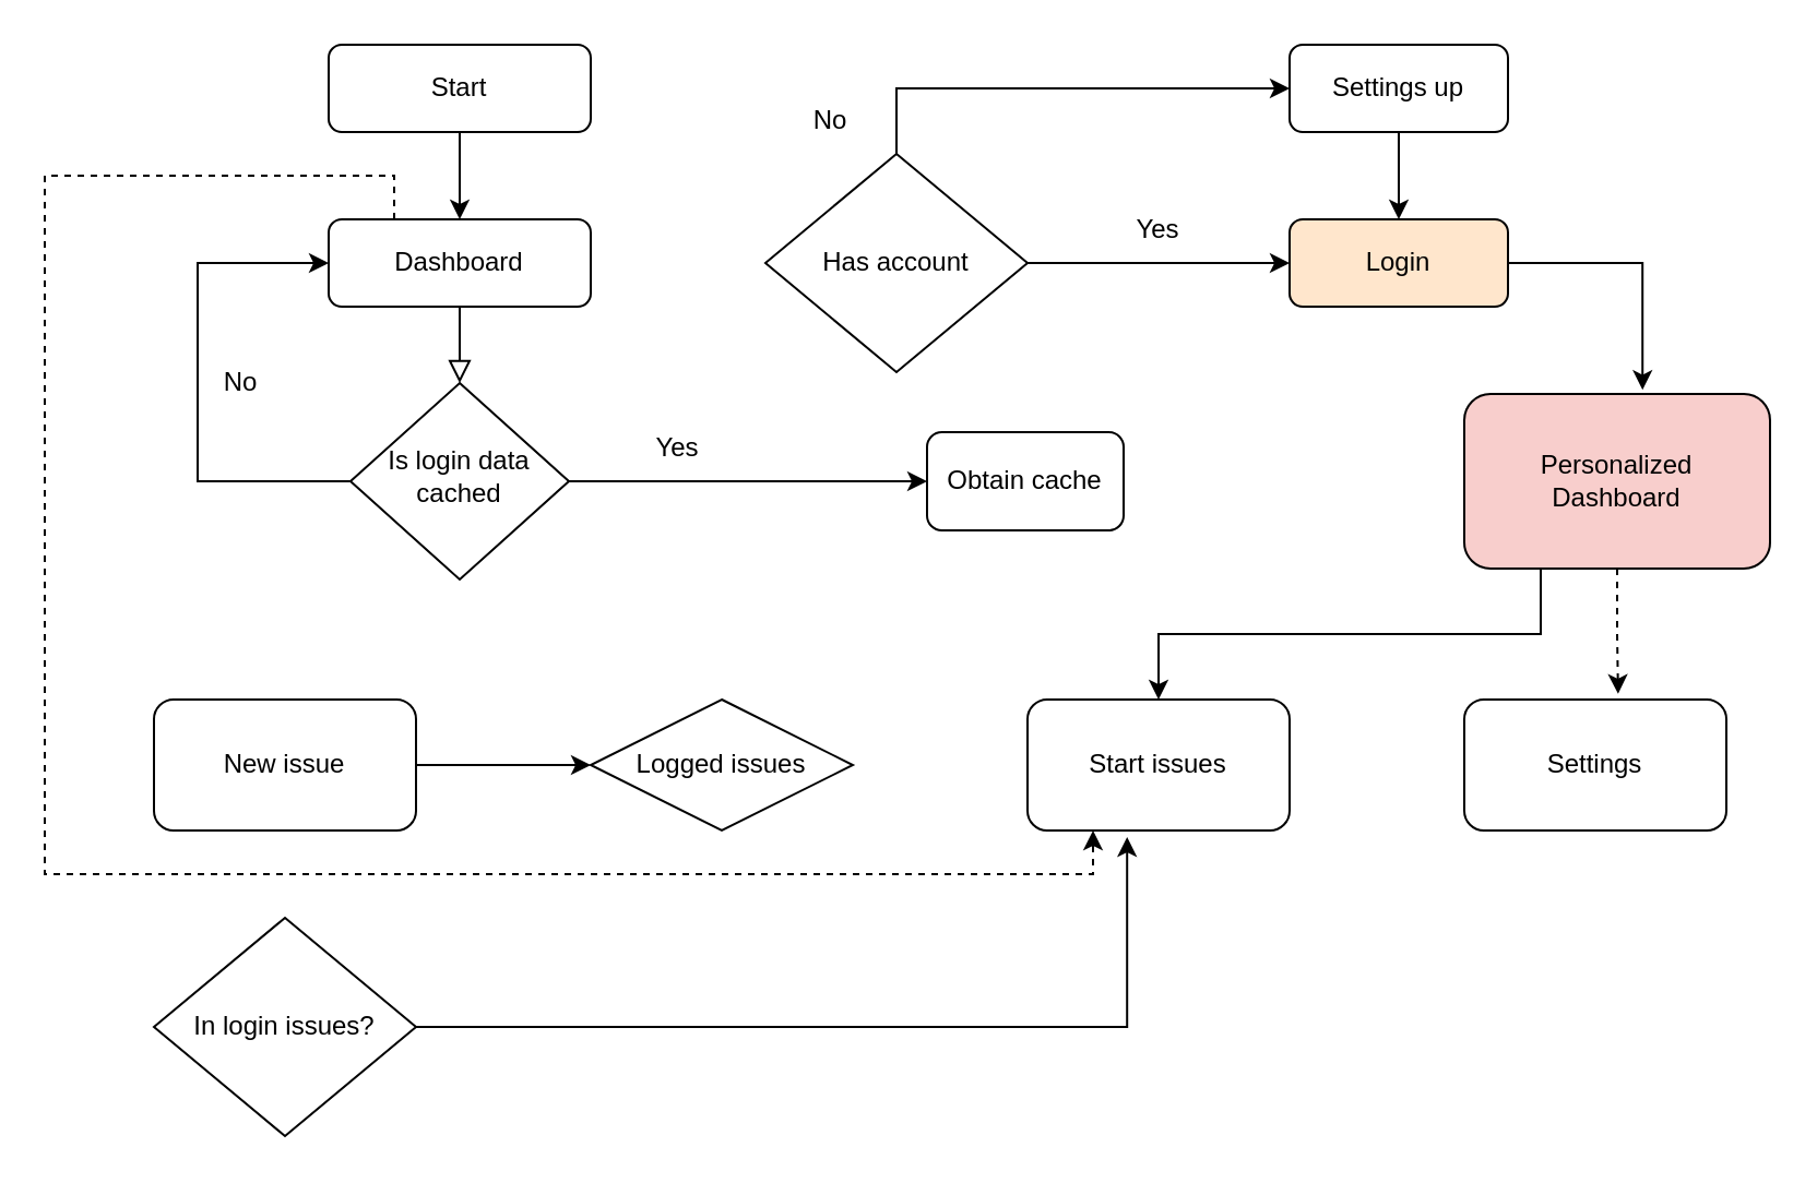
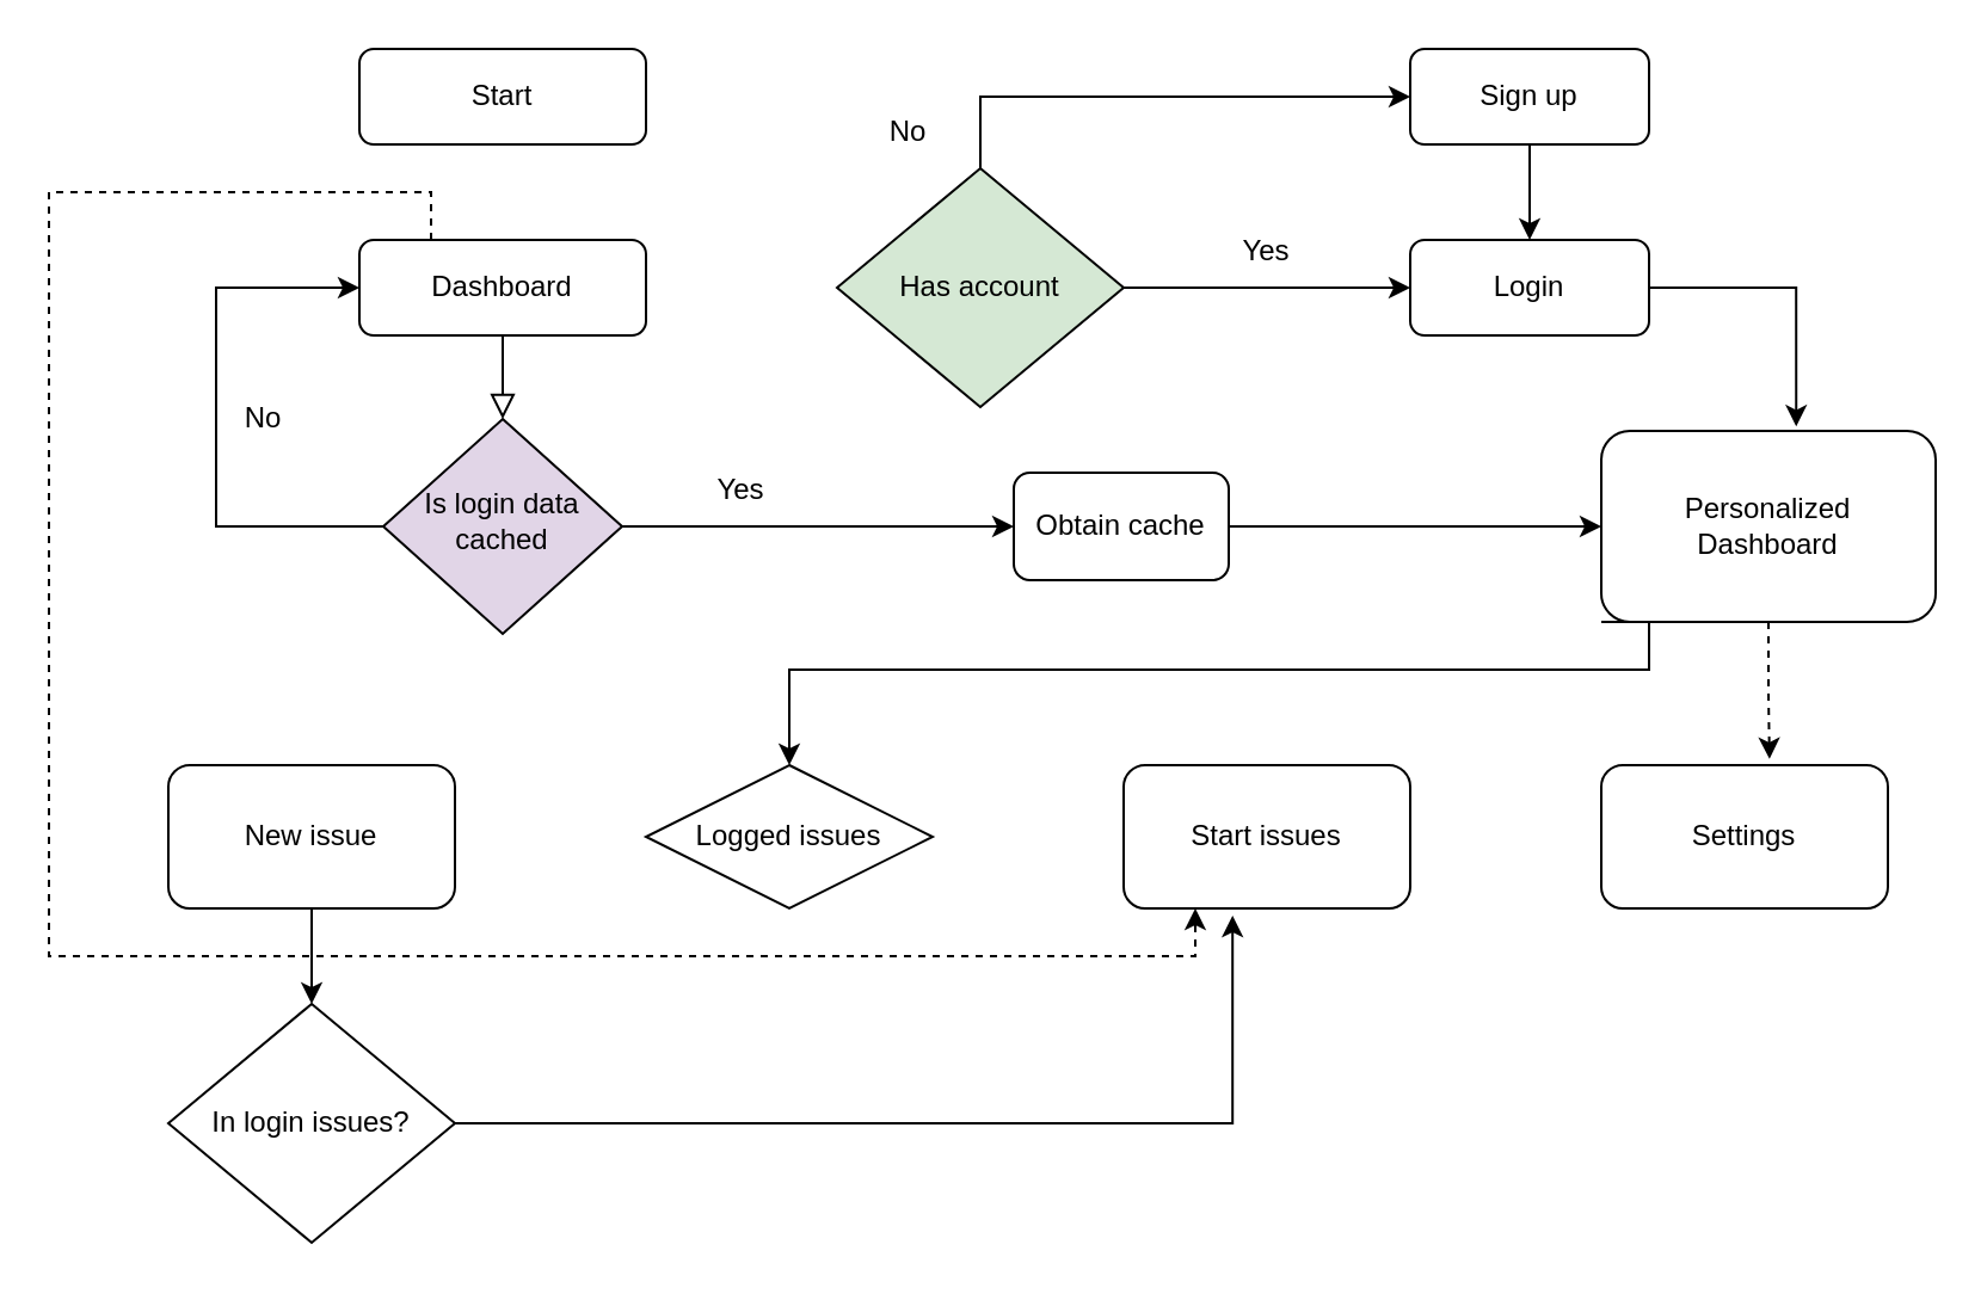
  <mxCell id="0" />
  <mxCell id="1" parent="0" />
  <mxCell id="2" value="" style="rounded=0;html=1;jettySize=auto;orthogonalLoop=1;fontSize=11;endArrow=block;endFill=0;endSize=8;strokeWidth=1;shadow=0;labelBackgroundColor=none;edgeStyle=orthogonalEdgeStyle;" parent="1" source="4" target="7" edge="1"><mxGeometry relative="1" as="geometry" /></mxCell>
  <mxCell id="3" style="edgeStyle=orthogonalEdgeStyle;rounded=0;orthogonalLoop=1;jettySize=auto;html=1;exitX=0.25;exitY=0;exitDx=0;exitDy=0;entryX=0.25;entryY=1;entryDx=0;entryDy=0;dashed=1;" parent="1" source="4" target="29" edge="1"><mxGeometry relative="1" as="geometry"><Array as="points"><mxPoint x="180" y="80" /><mxPoint x="20" y="80" /><mxPoint x="20" y="400" /><mxPoint x="500" y="400" /></Array></mxGeometry></mxCell>
  <mxCell id="4" value="Dashboard" style="rounded=1;whiteSpace=wrap;html=1;fontSize=12;glass=0;strokeWidth=1;shadow=0;" parent="1" vertex="1"><mxGeometry x="150" y="100" width="120" height="40" as="geometry" /></mxCell>
  <mxCell id="5" style="edgeStyle=orthogonalEdgeStyle;rounded=0;orthogonalLoop=1;jettySize=auto;html=1;entryX=0;entryY=0.5;entryDx=0;entryDy=0;" parent="1" source="7" target="4" edge="1"><mxGeometry relative="1" as="geometry"><Array as="points"><mxPoint x="90" y="220" /><mxPoint x="90" y="120" /></Array></mxGeometry></mxCell>
  <mxCell id="6" style="edgeStyle=orthogonalEdgeStyle;rounded=0;orthogonalLoop=1;jettySize=auto;html=1;exitX=1;exitY=0.5;exitDx=0;exitDy=0;entryX=0;entryY=0.5;entryDx=0;entryDy=0;" parent="1" source="7" target="23" edge="1"><mxGeometry relative="1" as="geometry" /></mxCell>
- <mxCell id="7" value="Is login data cached" style="rhombus;whiteSpace=wrap;html=1;shadow=0;fontFamily=Helvetica;fontSize=12;align=center;strokeWidth=1;spacing=6;spacingTop=-4;" parent="1" vertex="1"><mxGeometry x="160" y="175" width="100" height="90" as="geometry" /></mxCell>
- <mxCell id="8" style="edgeStyle=orthogonalEdgeStyle;rounded=0;orthogonalLoop=1;jettySize=auto;html=1;entryX=0.5;entryY=0;entryDx=0;entryDy=0;" parent="1" source="9" target="4" edge="1"><mxGeometry relative="1" as="geometry" /></mxCell>
+ <mxCell id="7" value="Is login data cached" style="rhombus;whiteSpace=wrap;html=1;shadow=0;fontFamily=Helvetica;fontSize=12;align=center;strokeWidth=1;spacing=6;spacingTop=-4;fillColor=#e1d5e7;" parent="1" vertex="1"><mxGeometry x="160" y="175" width="100" height="90" as="geometry" /></mxCell>
  <mxCell id="9" value="Start" style="rounded=1;whiteSpace=wrap;html=1;fontSize=12;glass=0;strokeWidth=1;shadow=0;" parent="1" vertex="1"><mxGeometry x="150" width="120" height="40" as="geometry" y="20" /></mxCell>
- <mxCell id="10" value="Login" style="rounded=1;whiteSpace=wrap;html=1;fillColor=#ffe6cc;" parent="1" vertex="1"><mxGeometry x="590" y="100" width="100" height="40" as="geometry" /></mxCell>
+ <mxCell id="10" value="Login" style="rounded=1;whiteSpace=wrap;html=1;" parent="1" vertex="1"><mxGeometry x="590" y="100" width="100" height="40" as="geometry" /></mxCell>
  <mxCell id="11" style="edgeStyle=orthogonalEdgeStyle;rounded=0;orthogonalLoop=1;jettySize=auto;html=1;entryX=0;entryY=0.5;entryDx=0;entryDy=0;" parent="1" source="13" target="10" edge="1"><mxGeometry relative="1" as="geometry" /></mxCell>
  <mxCell id="12" style="edgeStyle=orthogonalEdgeStyle;rounded=0;orthogonalLoop=1;jettySize=auto;html=1;entryX=0;entryY=0.5;entryDx=0;entryDy=0;" parent="1" source="13" target="16" edge="1"><mxGeometry relative="1" as="geometry"><Array as="points"><mxPoint x="410" y="40" /></Array></mxGeometry></mxCell>
- <mxCell id="13" value="Has account" style="rhombus;whiteSpace=wrap;html=1;" parent="1" vertex="1"><mxGeometry x="350" y="70" width="120" height="100" as="geometry" /></mxCell>
+ <mxCell id="13" value="Has account" style="rhombus;whiteSpace=wrap;html=1;fillColor=#d5e8d4;" parent="1" vertex="1"><mxGeometry x="350" y="70" width="120" height="100" as="geometry" /></mxCell>
  <mxCell id="14" value="Yes" style="text;html=1;align=center;verticalAlign=middle;whiteSpace=wrap;rounded=0;" parent="1" vertex="1"><mxGeometry x="500" y="90" width="60" height="30" as="geometry" /></mxCell>
  <mxCell id="15" style="edgeStyle=orthogonalEdgeStyle;rounded=0;orthogonalLoop=1;jettySize=auto;html=1;entryX=0.5;entryY=0;entryDx=0;entryDy=0;" parent="1" source="16" target="10" edge="1"><mxGeometry relative="1" as="geometry" /></mxCell>
- <mxCell id="16" value="Settings up" style="rounded=1;whiteSpace=wrap;html=1;" parent="1" vertex="1"><mxGeometry x="590" width="100" height="40" as="geometry" y="20" /></mxCell>
+ <mxCell id="16" value="Sign up" style="rounded=1;whiteSpace=wrap;html=1;" parent="1" vertex="1"><mxGeometry x="590" width="100" height="40" as="geometry" y="20" /></mxCell>
  <mxCell id="17" value="No" style="text;html=1;align=center;verticalAlign=middle;whiteSpace=wrap;rounded=0;" parent="1" vertex="1"><mxGeometry x="350" y="40" width="60" height="30" as="geometry" /></mxCell>
- <mxCell id="18" style="edgeStyle=orthogonalEdgeStyle;rounded=0;orthogonalLoop=1;jettySize=auto;html=1;exitX=0.25;exitY=1;exitDx=0;exitDy=0;entryX=0.5;entryY=0;entryDx=0;entryDy=0;" parent="1" source="20" target="29" edge="1"><mxGeometry relative="1" as="geometry" /></mxCell>
- <mxCell id="20" value="Personalized&lt;div&gt;Dashboard&lt;/div&gt;" style="rounded=1;whiteSpace=wrap;html=1;fillColor=#f8cecc;" parent="1" vertex="1"><mxGeometry x="670" y="180" width="140" height="80" as="geometry" /></mxCell>
+ <mxCell id="19" style="edgeStyle=orthogonalEdgeStyle;rounded=0;orthogonalLoop=1;jettySize=auto;html=1;exitX=0;exitY=1;exitDx=0;exitDy=0;entryX=0.5;entryY=0;entryDx=0;entryDy=0;" parent="1" source="20" target="28" edge="1"><mxGeometry relative="1" as="geometry"><Array as="points"><mxPoint x="690" y="260" /><mxPoint x="690" y="280" /><mxPoint x="330" y="280" /></Array></mxGeometry></mxCell>
+ <mxCell id="20" value="Personalized&lt;div&gt;Dashboard&lt;/div&gt;" style="rounded=1;whiteSpace=wrap;html=1;" parent="1" vertex="1"><mxGeometry x="670" y="180" width="140" height="80" as="geometry" /></mxCell>
  <mxCell id="21" style="edgeStyle=orthogonalEdgeStyle;rounded=0;orthogonalLoop=1;jettySize=auto;html=1;entryX=0.583;entryY=-0.023;entryDx=0;entryDy=0;entryPerimeter=0;" parent="1" source="10" target="20" edge="1"><mxGeometry relative="1" as="geometry"><Array as="points"><mxPoint x="752" y="120" /></Array></mxGeometry></mxCell>
+ <mxCell id="22" style="edgeStyle=orthogonalEdgeStyle;rounded=0;orthogonalLoop=1;jettySize=auto;html=1;entryX=0;entryY=0.5;entryDx=0;entryDy=0;" parent="1" source="23" target="20" edge="1"><mxGeometry relative="1" as="geometry" /></mxCell>
  <mxCell id="23" value="Obtain cache" style="rounded=1;whiteSpace=wrap;html=1;" parent="1" vertex="1"><mxGeometry x="424" y="197.5" width="90" height="45" as="geometry" /></mxCell>
  <mxCell id="24" value="Yes" style="text;html=1;align=center;verticalAlign=middle;whiteSpace=wrap;rounded=0;" parent="1" vertex="1"><mxGeometry x="280" y="190" width="60" height="30" as="geometry" /></mxCell>
  <mxCell id="25" value="No" style="text;html=1;align=center;verticalAlign=middle;whiteSpace=wrap;rounded=0;" parent="1" vertex="1"><mxGeometry x="80" y="160" width="60" height="30" as="geometry" /></mxCell>
- <mxCell id="26" style="edgeStyle=orthogonalEdgeStyle;rounded=0;orthogonalLoop=1;jettySize=auto;html=1;" parent="1" source="27" target="28" edge="1"><mxGeometry relative="1" as="geometry" /></mxCell>
+ <mxCell id="26" style="edgeStyle=orthogonalEdgeStyle;rounded=0;orthogonalLoop=1;jettySize=auto;html=1;entryX=0.5;entryY=0;entryDx=0;entryDy=0;" parent="1" source="27" target="32" edge="1"><mxGeometry relative="1" as="geometry" /></mxCell>
  <mxCell id="27" value="New issue" style="rounded=1;whiteSpace=wrap;html=1;" parent="1" vertex="1"><mxGeometry x="70" y="320" width="120" height="60" as="geometry" /></mxCell>
  <mxCell id="28" value="Logged issues" style="rhombus;whiteSpace=wrap;html=1;" parent="1" vertex="1"><mxGeometry x="270" y="320" width="120" height="60" as="geometry" /></mxCell>
  <mxCell id="29" value="Start issues" style="rounded=1;whiteSpace=wrap;html=1;" parent="1" vertex="1"><mxGeometry x="470" y="320" width="120" height="60" as="geometry" /></mxCell>
  <mxCell id="30" value="Settings" style="rounded=1;whiteSpace=wrap;html=1;" parent="1" vertex="1"><mxGeometry x="670" y="320" width="120" height="60" as="geometry" /></mxCell>
  <mxCell id="31" style="edgeStyle=orthogonalEdgeStyle;rounded=0;orthogonalLoop=1;jettySize=auto;html=1;entryX=0.587;entryY=-0.043;entryDx=0;entryDy=0;entryPerimeter=0;dashed=1;" parent="1" source="20" target="30" edge="1"><mxGeometry relative="1" as="geometry" /></mxCell>
  <mxCell id="32" value="In login issues?" style="rhombus;whiteSpace=wrap;html=1;" parent="1" vertex="1"><mxGeometry x="70" y="420" width="120" height="100" as="geometry" /></mxCell>
  <mxCell id="33" style="edgeStyle=orthogonalEdgeStyle;rounded=0;orthogonalLoop=1;jettySize=auto;html=1;entryX=0.38;entryY=1.05;entryDx=0;entryDy=0;entryPerimeter=0;" parent="1" source="32" target="29" edge="1"><mxGeometry relative="1" as="geometry" /></mxCell>
